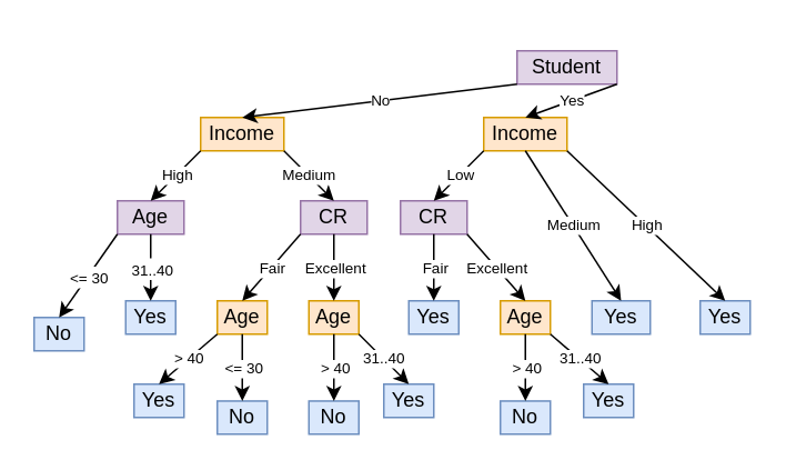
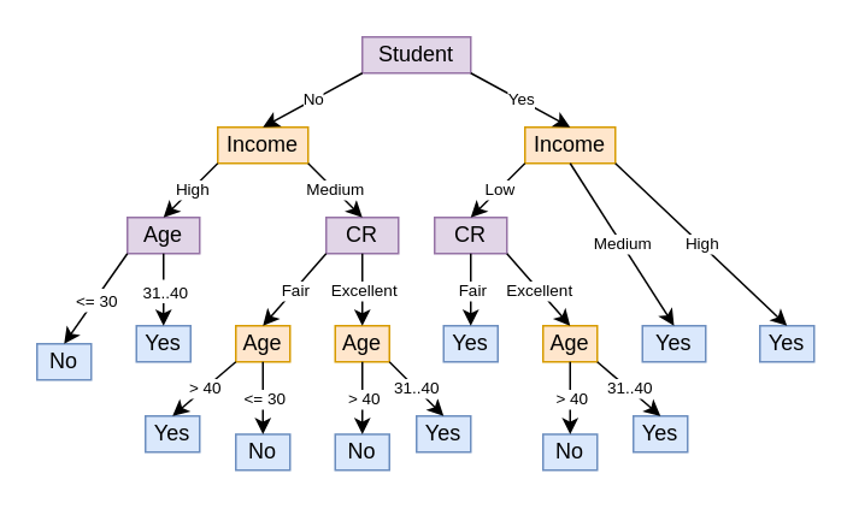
  <mxCell id="0" />
  <mxCell id="1" parent="0" />
- <mxCell id="2" value="Student" style="rounded=0;whiteSpace=wrap;html=1;fillColor=#e1d5e7;strokeColor=#9673a6;" vertex="1" parent="1"><mxGeometry x="310" y="30" width="60" height="20" as="geometry" /></mxCell>
+ <mxCell id="2" value="Student" style="rounded=0;whiteSpace=wrap;html=1;fillColor=#e1d5e7;strokeColor=#9673a6;" vertex="1" parent="1"><mxGeometry x="200" y="20" width="60" height="20" as="geometry" /></mxCell>
  <mxCell id="3" value="Income" style="rounded=0;whiteSpace=wrap;html=1;fillColor=#ffe6cc;strokeColor=#d79b00;" vertex="1" parent="1"><mxGeometry x="120" y="70" width="50" height="20" as="geometry" /></mxCell>
  <mxCell id="4" value="Income" style="rounded=0;whiteSpace=wrap;html=1;fillColor=#ffe6cc;strokeColor=#d79b00;" vertex="1" parent="1"><mxGeometry x="290" y="70" width="50" height="20" as="geometry" /></mxCell>
  <mxCell id="5" value="Age" style="rounded=0;whiteSpace=wrap;html=1;fillColor=#e1d5e7;strokeColor=#9673a6;" vertex="1" parent="1"><mxGeometry x="70" y="120" width="40" height="20" as="geometry" /></mxCell>
  <mxCell id="6" value="CR" style="rounded=0;whiteSpace=wrap;html=1;fillColor=#e1d5e7;strokeColor=#9673a6;" vertex="1" parent="1"><mxGeometry x="180" y="120" width="40" height="20" as="geometry" /></mxCell>
  <mxCell id="7" value="CR" style="rounded=0;whiteSpace=wrap;html=1;fillColor=#e1d5e7;strokeColor=#9673a6;" vertex="1" parent="1"><mxGeometry x="240" y="120" width="40" height="20" as="geometry" /></mxCell>
  <mxCell id="8" value="No" style="rounded=0;whiteSpace=wrap;html=1;fillColor=#dae8fc;strokeColor=#6c8ebf;" vertex="1" parent="1"><mxGeometry x="20" y="190" width="30" height="20" as="geometry" /></mxCell>
  <mxCell id="9" value="Yes" style="rounded=0;whiteSpace=wrap;html=1;fillColor=#dae8fc;strokeColor=#6c8ebf;" vertex="1" parent="1"><mxGeometry x="75" y="180" width="30" height="20" as="geometry" /></mxCell>
  <mxCell id="10" value="Age" style="rounded=0;whiteSpace=wrap;html=1;fillColor=#ffe6cc;strokeColor=#d79b00;" vertex="1" parent="1"><mxGeometry x="130" y="180" width="30" height="20" as="geometry" /></mxCell>
  <mxCell id="11" value="Age" style="rounded=0;whiteSpace=wrap;html=1;fillColor=#ffe6cc;strokeColor=#d79b00;" vertex="1" parent="1"><mxGeometry x="185" y="180" width="30" height="20" as="geometry" /></mxCell>
  <mxCell id="12" value="Yes" style="rounded=0;whiteSpace=wrap;html=1;fillColor=#dae8fc;strokeColor=#6c8ebf;" vertex="1" parent="1"><mxGeometry x="245" y="180" width="30" height="20" as="geometry" /></mxCell>
  <mxCell id="13" value="Age" style="rounded=0;whiteSpace=wrap;html=1;fillColor=#ffe6cc;strokeColor=#d79b00;" vertex="1" parent="1"><mxGeometry x="300" y="180" width="30" height="20" as="geometry" /></mxCell>
  <mxCell id="14" value="Yes" style="rounded=0;whiteSpace=wrap;html=1;fillColor=#dae8fc;strokeColor=#6c8ebf;" vertex="1" parent="1"><mxGeometry x="355" y="180" width="35" height="20" as="geometry" /></mxCell>
  <mxCell id="15" value="Yes" style="rounded=0;whiteSpace=wrap;html=1;fillColor=#dae8fc;strokeColor=#6c8ebf;" vertex="1" parent="1"><mxGeometry x="420" y="180" width="30" height="20" as="geometry" /></mxCell>
  <mxCell id="16" value="Yes" style="rounded=0;whiteSpace=wrap;html=1;fillColor=#dae8fc;strokeColor=#6c8ebf;" vertex="1" parent="1"><mxGeometry x="80" y="230" width="30" height="20" as="geometry" /></mxCell>
  <mxCell id="17" value="No" style="rounded=0;whiteSpace=wrap;html=1;fillColor=#dae8fc;strokeColor=#6c8ebf;" vertex="1" parent="1"><mxGeometry x="130" y="240.13" width="30" height="19.87" as="geometry" /></mxCell>
  <mxCell id="18" value="No" style="rounded=0;whiteSpace=wrap;html=1;fillColor=#dae8fc;strokeColor=#6c8ebf;" vertex="1" parent="1"><mxGeometry x="185" y="240.13" width="30" height="19.87" as="geometry" /></mxCell>
  <mxCell id="19" value="Yes" style="rounded=0;whiteSpace=wrap;html=1;fillColor=#dae8fc;strokeColor=#6c8ebf;" vertex="1" parent="1"><mxGeometry x="230" y="230" width="30" height="20" as="geometry" /></mxCell>
  <mxCell id="20" value="No" style="rounded=0;whiteSpace=wrap;html=1;fillColor=#dae8fc;strokeColor=#6c8ebf;" vertex="1" parent="1"><mxGeometry x="300" y="240.13" width="30" height="19.87" as="geometry" /></mxCell>
  <mxCell id="21" value="Yes" style="rounded=0;whiteSpace=wrap;html=1;fillColor=#dae8fc;strokeColor=#6c8ebf;" vertex="1" parent="1"><mxGeometry x="350" y="230" width="30" height="20" as="geometry" /></mxCell>
  <mxCell id="22" value="" style="endArrow=classic;html=1;rounded=0;exitX=0;exitY=1;exitDx=0;exitDy=0;entryX=0.5;entryY=0;entryDx=0;entryDy=0;" edge="1" parent="1" source="10" target="16"><mxGeometry relative="1" as="geometry"><mxPoint x="50" y="19.9" as="sourcePoint" /><mxPoint x="150" y="19.9" as="targetPoint" /></mxGeometry></mxCell>
  <mxCell id="23" value="&amp;gt; 40" style="edgeLabel;resizable=0;html=1;;align=center;verticalAlign=middle;fontSize=9;" connectable="0" vertex="1" parent="22"><mxGeometry relative="1" as="geometry" /></mxCell>
  <mxCell id="24" value="" style="endArrow=classic;html=1;rounded=0;entryX=0.5;entryY=0;entryDx=0;entryDy=0;exitX=0;exitY=1;exitDx=0;exitDy=0;" edge="1" parent="1" source="2" target="3"><mxGeometry relative="1" as="geometry"><mxPoint x="230" y="40" as="sourcePoint" /><mxPoint x="160" y="29.9" as="targetPoint" /></mxGeometry></mxCell>
  <mxCell id="25" value="No" style="edgeLabel;resizable=0;html=1;;align=center;verticalAlign=middle;fontSize=9;" connectable="0" vertex="1" parent="24"><mxGeometry relative="1" as="geometry" /></mxCell>
  <mxCell id="26" value="" style="endArrow=classic;html=1;rounded=0;entryX=0.5;entryY=0;entryDx=0;entryDy=0;exitX=1;exitY=1;exitDx=0;exitDy=0;" edge="1" parent="1" source="2" target="4"><mxGeometry relative="1" as="geometry"><mxPoint x="60" y="29.9" as="sourcePoint" /><mxPoint x="160" y="29.9" as="targetPoint" /></mxGeometry></mxCell>
  <mxCell id="27" value="&lt;div&gt;Yes&lt;/div&gt;" style="edgeLabel;resizable=0;html=1;;align=center;verticalAlign=middle;fontSize=9;" connectable="0" vertex="1" parent="26"><mxGeometry relative="1" as="geometry" /></mxCell>
  <mxCell id="28" value="" style="endArrow=classic;html=1;rounded=0;exitX=0;exitY=1;exitDx=0;exitDy=0;entryX=0.5;entryY=0;entryDx=0;entryDy=0;" edge="1" parent="1" source="3" target="5"><mxGeometry relative="1" as="geometry"><mxPoint x="60" y="29.9" as="sourcePoint" /><mxPoint x="160" y="29.9" as="targetPoint" /></mxGeometry></mxCell>
  <mxCell id="29" value="High" style="edgeLabel;resizable=0;html=1;;align=center;verticalAlign=middle;fontSize=9;" connectable="0" vertex="1" parent="28"><mxGeometry relative="1" as="geometry" /></mxCell>
  <mxCell id="30" value="" style="endArrow=classic;html=1;rounded=0;exitX=1;exitY=1;exitDx=0;exitDy=0;entryX=0.5;entryY=0;entryDx=0;entryDy=0;" edge="1" parent="1" source="3" target="6"><mxGeometry relative="1" as="geometry"><mxPoint x="130" y="100" as="sourcePoint" /><mxPoint x="100" y="140" as="targetPoint" /></mxGeometry></mxCell>
  <mxCell id="31" value="Medium" style="edgeLabel;resizable=0;html=1;;align=center;verticalAlign=middle;fontSize=9;" connectable="0" vertex="1" parent="30"><mxGeometry relative="1" as="geometry" /></mxCell>
  <mxCell id="32" value="" style="endArrow=classic;html=1;rounded=0;exitX=0;exitY=1;exitDx=0;exitDy=0;entryX=0.5;entryY=0;entryDx=0;entryDy=0;" edge="1" parent="1" source="4" target="7"><mxGeometry relative="1" as="geometry"><mxPoint x="130" y="100" as="sourcePoint" /><mxPoint x="100" y="140" as="targetPoint" /></mxGeometry></mxCell>
  <mxCell id="33" value="Low" style="edgeLabel;resizable=0;html=1;;align=center;verticalAlign=middle;fontSize=9;" connectable="0" vertex="1" parent="32"><mxGeometry relative="1" as="geometry" /></mxCell>
  <mxCell id="34" value="" style="endArrow=classic;html=1;rounded=0;exitX=0;exitY=1;exitDx=0;exitDy=0;entryX=0.5;entryY=0;entryDx=0;entryDy=0;" edge="1" parent="1" source="5" target="8"><mxGeometry relative="1" as="geometry"><mxPoint x="130" y="100" as="sourcePoint" /><mxPoint x="100" y="140" as="targetPoint" /></mxGeometry></mxCell>
  <mxCell id="35" value="&lt;font style=&quot;font-size: 9px;&quot;&gt;&amp;lt;= 30&lt;/font&gt;" style="edgeLabel;resizable=0;html=1;;align=center;verticalAlign=middle;" connectable="0" vertex="1" parent="34"><mxGeometry relative="1" as="geometry" /></mxCell>
  <mxCell id="36" value="" style="endArrow=classic;html=1;rounded=0;exitX=0.5;exitY=1;exitDx=0;exitDy=0;entryX=0.5;entryY=0;entryDx=0;entryDy=0;" edge="1" parent="1" source="5" target="9"><mxGeometry relative="1" as="geometry"><mxPoint x="180" y="100" as="sourcePoint" /><mxPoint x="160" y="140" as="targetPoint" /></mxGeometry></mxCell>
  <mxCell id="37" value="&lt;font style=&quot;font-size: 9px;&quot;&gt;31..40&lt;/font&gt;" style="edgeLabel;resizable=0;html=1;;align=center;verticalAlign=middle;" connectable="0" vertex="1" parent="36"><mxGeometry relative="1" as="geometry" /></mxCell>
  <mxCell id="38" value="" style="endArrow=classic;html=1;rounded=0;exitX=0.5;exitY=1;exitDx=0;exitDy=0;entryX=0.5;entryY=0;entryDx=0;entryDy=0;" edge="1" parent="1" source="6" target="11"><mxGeometry relative="1" as="geometry"><mxPoint x="60" y="29.9" as="sourcePoint" /><mxPoint x="160" y="29.9" as="targetPoint" /></mxGeometry></mxCell>
  <mxCell id="39" value="Excellent" style="edgeLabel;resizable=0;html=1;;align=center;verticalAlign=middle;fontSize=9;" connectable="0" vertex="1" parent="38"><mxGeometry relative="1" as="geometry" /></mxCell>
  <mxCell id="40" value="" style="endArrow=classic;html=1;rounded=0;exitX=0;exitY=1;exitDx=0;exitDy=0;entryX=0.5;entryY=0;entryDx=0;entryDy=0;" edge="1" parent="1" source="6" target="10"><mxGeometry relative="1" as="geometry"><mxPoint x="210" y="150" as="sourcePoint" /><mxPoint x="210" y="200" as="targetPoint" /></mxGeometry></mxCell>
  <mxCell id="41" value="Fair" style="edgeLabel;resizable=0;html=1;;align=center;verticalAlign=middle;fontSize=9;" connectable="0" vertex="1" parent="40"><mxGeometry relative="1" as="geometry" /></mxCell>
  <mxCell id="42" value="" style="endArrow=classic;html=1;rounded=0;exitX=0.5;exitY=1;exitDx=0;exitDy=0;entryX=0.5;entryY=0;entryDx=0;entryDy=0;" edge="1" parent="1" source="7" target="12"><mxGeometry relative="1" as="geometry"><mxPoint x="190" y="150" as="sourcePoint" /><mxPoint x="150" y="200" as="targetPoint" /></mxGeometry></mxCell>
  <mxCell id="43" value="Fair" style="edgeLabel;resizable=0;html=1;;align=center;verticalAlign=middle;fontSize=9;" connectable="0" vertex="1" parent="42"><mxGeometry relative="1" as="geometry" /></mxCell>
  <mxCell id="44" value="" style="endArrow=classic;html=1;rounded=0;exitX=1;exitY=1;exitDx=0;exitDy=0;entryX=0.5;entryY=0;entryDx=0;entryDy=0;" edge="1" parent="1" source="7" target="13"><mxGeometry relative="1" as="geometry"><mxPoint x="270" y="150" as="sourcePoint" /><mxPoint x="270" y="200" as="targetPoint" /></mxGeometry></mxCell>
  <mxCell id="45" value="Excellent" style="edgeLabel;resizable=0;html=1;;align=center;verticalAlign=middle;fontSize=9;" connectable="0" vertex="1" parent="44"><mxGeometry relative="1" as="geometry" /></mxCell>
  <mxCell id="46" value="" style="endArrow=classic;html=1;rounded=0;exitX=0.5;exitY=1;exitDx=0;exitDy=0;entryX=0.5;entryY=0;entryDx=0;entryDy=0;" edge="1" parent="1" source="4" target="14"><mxGeometry relative="1" as="geometry"><mxPoint x="375" y="140" as="sourcePoint" /><mxPoint x="330" y="200" as="targetPoint" /></mxGeometry></mxCell>
  <mxCell id="47" value="Medium" style="edgeLabel;resizable=0;html=1;;align=center;verticalAlign=middle;fontSize=9;" connectable="0" vertex="1" parent="46"><mxGeometry relative="1" as="geometry" /></mxCell>
  <mxCell id="48" value="" style="endArrow=classic;html=1;rounded=0;exitX=1;exitY=1;exitDx=0;exitDy=0;entryX=0.5;entryY=0;entryDx=0;entryDy=0;" edge="1" parent="1" source="4" target="15"><mxGeometry relative="1" as="geometry"><mxPoint x="400" y="140" as="sourcePoint" /><mxPoint x="385" y="200" as="targetPoint" /></mxGeometry></mxCell>
  <mxCell id="49" value="High" style="edgeLabel;resizable=0;html=1;;align=center;verticalAlign=middle;fontSize=9;" connectable="0" vertex="1" parent="48"><mxGeometry relative="1" as="geometry" /></mxCell>
  <mxCell id="50" value="" style="endArrow=classic;html=1;rounded=0;exitX=0.5;exitY=1;exitDx=0;exitDy=0;entryX=0.5;entryY=0;entryDx=0;entryDy=0;" edge="1" parent="1" source="10" target="17"><mxGeometry relative="1" as="geometry"><mxPoint x="60" y="29.9" as="sourcePoint" /><mxPoint x="160" y="29.9" as="targetPoint" /></mxGeometry></mxCell>
  <mxCell id="51" value="&lt;div&gt;&amp;lt;= 30&lt;/div&gt;" style="edgeLabel;resizable=0;html=1;;align=center;verticalAlign=middle;fontSize=9;" connectable="0" vertex="1" parent="50"><mxGeometry relative="1" as="geometry" /></mxCell>
  <mxCell id="52" value="" style="endArrow=classic;html=1;rounded=0;exitX=0.5;exitY=1;exitDx=0;exitDy=0;entryX=0.5;entryY=0;entryDx=0;entryDy=0;" edge="1" parent="1" source="11" target="18"><mxGeometry relative="1" as="geometry"><mxPoint x="130" y="240" as="sourcePoint" /><mxPoint x="100" y="280" as="targetPoint" /></mxGeometry></mxCell>
  <mxCell id="53" value="&amp;gt; 40" style="edgeLabel;resizable=0;html=1;;align=center;verticalAlign=middle;fontSize=9;" connectable="0" vertex="1" parent="52"><mxGeometry relative="1" as="geometry" /></mxCell>
  <mxCell id="54" value="" style="endArrow=classic;html=1;rounded=0;exitX=1;exitY=1;exitDx=0;exitDy=0;entryX=0.5;entryY=0;entryDx=0;entryDy=0;" edge="1" parent="1" source="11" target="19"><mxGeometry relative="1" as="geometry"><mxPoint x="150" y="240" as="sourcePoint" /><mxPoint x="150" y="280" as="targetPoint" /></mxGeometry></mxCell>
  <mxCell id="55" value="31..40" style="edgeLabel;resizable=0;html=1;;align=center;verticalAlign=middle;fontSize=9;" connectable="0" vertex="1" parent="54"><mxGeometry relative="1" as="geometry" /></mxCell>
  <mxCell id="56" value="" style="endArrow=classic;html=1;rounded=0;exitX=0.5;exitY=1;exitDx=0;exitDy=0;entryX=0.5;entryY=0;entryDx=0;entryDy=0;" edge="1" parent="1" source="13" target="20"><mxGeometry relative="1" as="geometry"><mxPoint x="230" y="240" as="sourcePoint" /><mxPoint x="260" y="280" as="targetPoint" /></mxGeometry></mxCell>
  <mxCell id="57" value="&amp;gt; 40" style="edgeLabel;resizable=0;html=1;;align=center;verticalAlign=middle;fontSize=9;" connectable="0" vertex="1" parent="56"><mxGeometry relative="1" as="geometry" /></mxCell>
  <mxCell id="58" value="" style="endArrow=classic;html=1;rounded=0;exitX=1;exitY=1;exitDx=0;exitDy=0;entryX=0.5;entryY=0;entryDx=0;entryDy=0;" edge="1" parent="1" source="13" target="21"><mxGeometry relative="1" as="geometry"><mxPoint x="330" y="240" as="sourcePoint" /><mxPoint x="330" y="280" as="targetPoint" /></mxGeometry></mxCell>
  <mxCell id="59" value="31..40" style="edgeLabel;resizable=0;html=1;;align=center;verticalAlign=middle;fontSize=9;" connectable="0" vertex="1" parent="58"><mxGeometry relative="1" as="geometry" /></mxCell>
